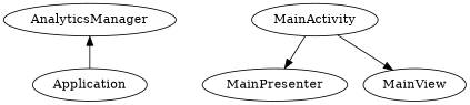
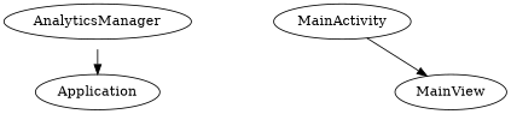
  digraph {
    concentrate=true
    fontname="DejaVu Serif"
    node [fontname="DejaVu Serif"]
    edge [fontname="DejaVu Serif"]
    AnalyticsManager
    Application
    MainActivity
-   MainPresenter
    MainView
-   Application -> AnalyticsManager
-   MainActivity -> MainPresenter
+   AnalyticsManager -> Application
    MainActivity -> MainView
  }
